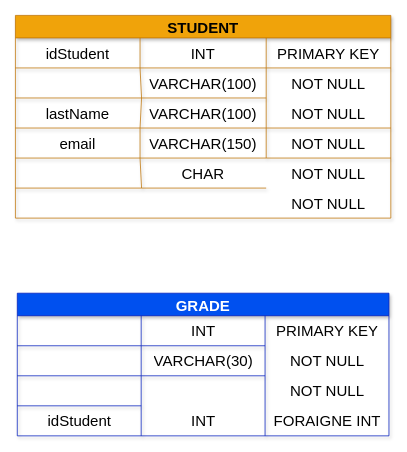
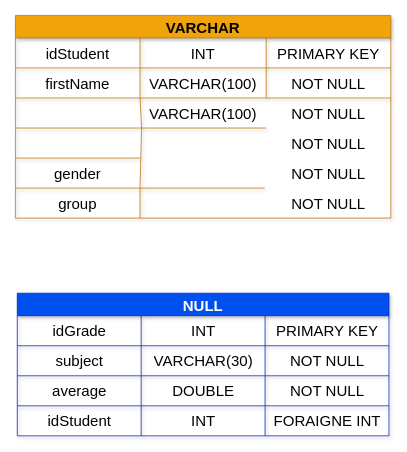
  <mxCell id="0" />
  <mxCell id="1" parent="0" />
- <mxCell id="2" value="STUDENT" style="shape=table;startSize=30;container=1;collapsible=0;childLayout=tableLayout;fontStyle=1;align=center;pointerEvents=1;shadow=1;fontSize=20;fillColor=#f0a30a;fontColor=#000000;strokeColor=#BD7000;gradientColor=none;swimlaneFillColor=none;rounded=0;" parent="1" vertex="1"><mxGeometry x="20" y="20" width="500" height="270" as="geometry" /></mxCell>
+ <mxCell id="2" value="VARCHAR" style="shape=table;startSize=30;container=1;collapsible=0;childLayout=tableLayout;fontStyle=1;align=center;pointerEvents=1;shadow=1;fontSize=20;fillColor=#f0a30a;fontColor=#000000;strokeColor=#BD7000;gradientColor=none;swimlaneFillColor=none;rounded=0;" parent="1" vertex="1"><mxGeometry x="20" y="20" width="500" height="270" as="geometry" /></mxCell>
  <mxCell id="3" value="" style="shape=partialRectangle;html=1;whiteSpace=wrap;collapsible=0;dropTarget=0;pointerEvents=0;fillColor=none;top=0;left=0;bottom=0;right=0;points=[[0,0.5],[1,0.5]];portConstraint=eastwest;shadow=1;fontSize=20;rounded=0;" parent="2" vertex="1"><mxGeometry y="30" width="500" height="40" as="geometry" /></mxCell>
  <mxCell id="4" value="idStudent" style="shape=partialRectangle;html=1;whiteSpace=wrap;connectable=0;fillColor=none;top=0;left=0;bottom=0;right=0;overflow=hidden;pointerEvents=1;shadow=1;fontSize=20;rounded=0;" parent="3" vertex="1"><mxGeometry width="166" height="40" as="geometry"><mxRectangle width="166" height="40" as="alternateBounds" /></mxGeometry></mxCell>
  <mxCell id="5" value="INT" style="shape=partialRectangle;html=1;whiteSpace=wrap;connectable=0;fillColor=none;top=0;left=0;bottom=0;right=0;overflow=hidden;pointerEvents=1;shadow=1;fontSize=20;rounded=0;" parent="3" vertex="1"><mxGeometry x="166" width="168" height="40" as="geometry"><mxRectangle width="168" height="40" as="alternateBounds" /></mxGeometry></mxCell>
  <mxCell id="6" value="PRIMARY KEY" style="shape=partialRectangle;html=1;whiteSpace=wrap;connectable=0;fillColor=none;top=0;left=0;bottom=0;right=0;overflow=hidden;pointerEvents=1;shadow=1;fontSize=20;rounded=0;" parent="3" vertex="1"><mxGeometry x="334" width="166" height="40" as="geometry"><mxRectangle width="166" height="40" as="alternateBounds" /></mxGeometry></mxCell>
  <mxCell id="7" value="" style="shape=partialRectangle;html=1;whiteSpace=wrap;collapsible=0;dropTarget=0;pointerEvents=0;fillColor=none;top=0;left=0;bottom=0;right=0;points=[[0,0.5],[1,0.5]];portConstraint=eastwest;shadow=1;fontSize=20;rounded=0;" parent="2" vertex="1"><mxGeometry y="70" width="500" height="40" as="geometry" /></mxCell>
+ <mxCell id="8" value="firstName" style="shape=partialRectangle;html=1;whiteSpace=wrap;connectable=0;fillColor=none;top=0;left=0;bottom=0;right=0;overflow=hidden;pointerEvents=1;shadow=1;fontSize=20;rounded=0;" parent="7" vertex="1"><mxGeometry width="166" height="40" as="geometry"><mxRectangle width="166" height="40" as="alternateBounds" /></mxGeometry></mxCell>
  <mxCell id="9" value="VARCHAR(100)" style="shape=partialRectangle;html=1;whiteSpace=wrap;connectable=0;fillColor=none;top=0;left=0;bottom=0;right=0;overflow=hidden;pointerEvents=1;shadow=1;fontSize=20;rounded=0;" parent="7" vertex="1"><mxGeometry x="166" width="168" height="40" as="geometry"><mxRectangle width="168" height="40" as="alternateBounds" /></mxGeometry></mxCell>
  <mxCell id="10" value="NOT NULL" style="shape=partialRectangle;html=1;whiteSpace=wrap;connectable=0;fillColor=none;top=0;left=0;bottom=0;right=0;overflow=hidden;pointerEvents=1;shadow=1;fontSize=20;rounded=0;" parent="7" vertex="1"><mxGeometry x="334" width="166" height="40" as="geometry"><mxRectangle width="166" height="40" as="alternateBounds" /></mxGeometry></mxCell>
  <mxCell id="11" value="" style="shape=partialRectangle;html=1;whiteSpace=wrap;collapsible=0;dropTarget=0;pointerEvents=0;fillColor=none;top=0;left=0;bottom=0;right=0;points=[[0,0.5],[1,0.5]];portConstraint=eastwest;shadow=1;fontSize=20;rounded=0;" parent="2" vertex="1"><mxGeometry y="110" width="500" height="40" as="geometry" /></mxCell>
- <mxCell id="12" value="lastName" style="shape=partialRectangle;html=1;whiteSpace=wrap;connectable=0;fillColor=none;top=0;left=0;bottom=0;right=0;overflow=hidden;pointerEvents=1;shadow=1;fontSize=20;rounded=0;" parent="11" vertex="1"><mxGeometry width="166" height="40" as="geometry"><mxRectangle width="166" height="40" as="alternateBounds" /></mxGeometry></mxCell>
  <mxCell id="13" value="VARCHAR(100)" style="shape=partialRectangle;html=1;whiteSpace=wrap;connectable=0;fillColor=none;top=0;left=0;bottom=0;right=0;overflow=hidden;pointerEvents=1;shadow=1;fontSize=20;rounded=0;" parent="11" vertex="1"><mxGeometry x="166" width="168" height="40" as="geometry"><mxRectangle width="168" height="40" as="alternateBounds" /></mxGeometry></mxCell>
  <mxCell id="14" value="NOT NULL" style="shape=partialRectangle;html=1;whiteSpace=wrap;connectable=0;fillColor=none;top=0;left=0;bottom=0;right=0;overflow=hidden;pointerEvents=1;shadow=1;fontSize=20;rounded=0;" parent="11" vertex="1"><mxGeometry x="334" width="166" height="40" as="geometry"><mxRectangle width="166" height="40" as="alternateBounds" /></mxGeometry></mxCell>
  <mxCell id="15" style="shape=partialRectangle;html=1;whiteSpace=wrap;collapsible=0;dropTarget=0;pointerEvents=0;fillColor=none;top=0;left=0;bottom=0;right=0;points=[[0,0.5],[1,0.5]];portConstraint=eastwest;shadow=1;fontSize=20;rounded=0;" parent="2" vertex="1"><mxGeometry y="150" width="500" height="40" as="geometry" /></mxCell>
- <mxCell id="16" value="email" style="shape=partialRectangle;html=1;whiteSpace=wrap;connectable=0;fillColor=none;top=0;left=0;bottom=0;right=0;overflow=hidden;pointerEvents=1;shadow=1;fontSize=20;rounded=0;" parent="15" vertex="1"><mxGeometry width="166" height="40" as="geometry"><mxRectangle width="166" height="40" as="alternateBounds" /></mxGeometry></mxCell>
- <mxCell id="17" value="VARCHAR(150)" style="shape=partialRectangle;html=1;whiteSpace=wrap;connectable=0;fillColor=none;top=0;left=0;bottom=0;right=0;overflow=hidden;pointerEvents=1;shadow=1;fontSize=20;rounded=0;" parent="15" vertex="1"><mxGeometry x="166" width="168" height="40" as="geometry"><mxRectangle width="168" height="40" as="alternateBounds" /></mxGeometry></mxCell>
  <mxCell id="18" value="NOT NULL" style="shape=partialRectangle;html=1;whiteSpace=wrap;connectable=0;fillColor=none;top=0;left=0;bottom=0;right=0;overflow=hidden;pointerEvents=1;shadow=1;fontSize=20;rounded=0;" parent="15" vertex="1"><mxGeometry x="334" width="166" height="40" as="geometry"><mxRectangle width="166" height="40" as="alternateBounds" /></mxGeometry></mxCell>
  <mxCell id="19" style="shape=partialRectangle;html=1;whiteSpace=wrap;collapsible=0;dropTarget=0;pointerEvents=0;fillColor=none;top=0;left=0;bottom=0;right=0;points=[[0,0.5],[1,0.5]];portConstraint=eastwest;shadow=1;fontSize=20;rounded=0;" parent="2" vertex="1"><mxGeometry y="190" width="500" height="40" as="geometry" /></mxCell>
- <mxCell id="21" value="CHAR" style="shape=partialRectangle;html=1;whiteSpace=wrap;connectable=0;fillColor=none;top=0;left=0;bottom=0;right=0;overflow=hidden;pointerEvents=1;shadow=1;fontSize=20;rounded=0;" parent="19" vertex="1"><mxGeometry x="166" width="168" height="40" as="geometry"><mxRectangle width="168" height="40" as="alternateBounds" /></mxGeometry></mxCell>
+ <mxCell id="20" value="gender" style="shape=partialRectangle;html=1;whiteSpace=wrap;connectable=0;fillColor=none;top=0;left=0;bottom=0;right=0;overflow=hidden;pointerEvents=1;shadow=1;fontSize=20;rounded=0;" parent="19" vertex="1"><mxGeometry width="166" height="40" as="geometry"><mxRectangle width="166" height="40" as="alternateBounds" /></mxGeometry></mxCell>
  <mxCell id="22" value="NOT NULL" style="shape=partialRectangle;html=1;whiteSpace=wrap;connectable=0;fillColor=none;top=0;left=0;bottom=0;right=0;overflow=hidden;pointerEvents=1;shadow=1;fontSize=20;rounded=0;" parent="19" vertex="1"><mxGeometry x="334" width="166" height="40" as="geometry"><mxRectangle width="166" height="40" as="alternateBounds" /></mxGeometry></mxCell>
  <mxCell id="23" style="shape=partialRectangle;html=1;whiteSpace=wrap;collapsible=0;dropTarget=0;pointerEvents=0;fillColor=none;top=0;left=0;bottom=0;right=0;points=[[0,0.5],[1,0.5]];portConstraint=eastwest;shadow=1;fontSize=20;rounded=0;" parent="2" vertex="1"><mxGeometry y="230" width="500" height="40" as="geometry" /></mxCell>
+ <mxCell id="24" value="group" style="shape=partialRectangle;html=1;whiteSpace=wrap;connectable=0;fillColor=none;top=0;left=0;bottom=0;right=0;overflow=hidden;pointerEvents=1;shadow=1;fontSize=20;rounded=0;" parent="23" vertex="1"><mxGeometry width="166" height="40" as="geometry"><mxRectangle width="166" height="40" as="alternateBounds" /></mxGeometry></mxCell>
  <mxCell id="25" value="NOT NULL" style="shape=partialRectangle;html=1;whiteSpace=wrap;connectable=0;fillColor=none;top=0;left=0;bottom=0;right=0;overflow=hidden;pointerEvents=1;shadow=1;fontSize=20;rounded=0;" parent="23" vertex="1"><mxGeometry x="334" width="166" height="40" as="geometry"><mxRectangle width="166" height="40" as="alternateBounds" /></mxGeometry></mxCell>
- <mxCell id="26" value="GRADE" style="shape=table;startSize=30;container=1;collapsible=0;childLayout=tableLayout;fontStyle=1;align=center;pointerEvents=1;shadow=1;fontSize=20;fillColor=#0050ef;fontColor=#ffffff;strokeColor=#001DBC;rounded=0;" parent="1" vertex="1"><mxGeometry x="22.5" y="390" width="495" height="190" as="geometry" /></mxCell>
+ <mxCell id="26" value="NULL" style="shape=table;startSize=30;container=1;collapsible=0;childLayout=tableLayout;fontStyle=1;align=center;pointerEvents=1;shadow=1;fontSize=20;fillColor=#0050ef;fontColor=#ffffff;strokeColor=#001DBC;rounded=0;" parent="1" vertex="1"><mxGeometry x="22.5" y="390" width="495" height="190" as="geometry" /></mxCell>
  <mxCell id="27" value="" style="shape=partialRectangle;html=1;whiteSpace=wrap;collapsible=0;dropTarget=0;pointerEvents=0;fillColor=none;top=0;left=0;bottom=0;right=0;points=[[0,0.5],[1,0.5]];portConstraint=eastwest;shadow=1;fontSize=20;rounded=0;" parent="26" vertex="1"><mxGeometry y="30" width="495" height="40" as="geometry" /></mxCell>
+ <mxCell id="28" value="idGrade" style="shape=partialRectangle;html=1;whiteSpace=wrap;connectable=0;fillColor=none;top=0;left=0;bottom=0;right=0;overflow=hidden;pointerEvents=1;shadow=1;fontSize=20;rounded=0;" parent="27" vertex="1"><mxGeometry width="165" height="40" as="geometry"><mxRectangle width="165" height="40" as="alternateBounds" /></mxGeometry></mxCell>
  <mxCell id="29" value="INT" style="shape=partialRectangle;html=1;whiteSpace=wrap;connectable=0;fillColor=none;top=0;left=0;bottom=0;right=0;overflow=hidden;pointerEvents=1;shadow=1;fontSize=20;rounded=0;" parent="27" vertex="1"><mxGeometry x="165" width="165" height="40" as="geometry"><mxRectangle width="165" height="40" as="alternateBounds" /></mxGeometry></mxCell>
  <mxCell id="30" value="PRIMARY KEY" style="shape=partialRectangle;html=1;whiteSpace=wrap;connectable=0;fillColor=none;top=0;left=0;bottom=0;right=0;overflow=hidden;pointerEvents=1;shadow=1;fontSize=20;rounded=0;" parent="27" vertex="1"><mxGeometry x="330" width="165" height="40" as="geometry"><mxRectangle width="165" height="40" as="alternateBounds" /></mxGeometry></mxCell>
  <mxCell id="31" value="" style="shape=partialRectangle;html=1;whiteSpace=wrap;collapsible=0;dropTarget=0;pointerEvents=0;fillColor=none;top=0;left=0;bottom=0;right=0;points=[[0,0.5],[1,0.5]];portConstraint=eastwest;shadow=1;fontSize=20;rounded=0;" parent="26" vertex="1"><mxGeometry y="70" width="495" height="40" as="geometry" /></mxCell>
+ <mxCell id="32" value="subject" style="shape=partialRectangle;html=1;whiteSpace=wrap;connectable=0;fillColor=none;top=0;left=0;bottom=0;right=0;overflow=hidden;pointerEvents=1;shadow=1;fontSize=20;rounded=0;" parent="31" vertex="1"><mxGeometry width="165" height="40" as="geometry"><mxRectangle width="165" height="40" as="alternateBounds" /></mxGeometry></mxCell>
  <mxCell id="33" value="VARCHAR(30)" style="shape=partialRectangle;html=1;whiteSpace=wrap;connectable=0;fillColor=none;top=0;left=0;bottom=0;right=0;overflow=hidden;pointerEvents=1;shadow=1;fontSize=20;rounded=0;" parent="31" vertex="1"><mxGeometry x="165" width="165" height="40" as="geometry"><mxRectangle width="165" height="40" as="alternateBounds" /></mxGeometry></mxCell>
  <mxCell id="34" value="NOT NULL" style="shape=partialRectangle;html=1;whiteSpace=wrap;connectable=0;fillColor=none;top=0;left=0;bottom=0;right=0;overflow=hidden;pointerEvents=1;shadow=1;fontSize=20;rounded=0;" parent="31" vertex="1"><mxGeometry x="330" width="165" height="40" as="geometry"><mxRectangle width="165" height="40" as="alternateBounds" /></mxGeometry></mxCell>
  <mxCell id="35" value="" style="shape=partialRectangle;html=1;whiteSpace=wrap;collapsible=0;dropTarget=0;pointerEvents=0;fillColor=none;top=0;left=0;bottom=0;right=0;points=[[0,0.5],[1,0.5]];portConstraint=eastwest;shadow=1;fontSize=20;rounded=0;" parent="26" vertex="1"><mxGeometry y="110" width="495" height="40" as="geometry" /></mxCell>
+ <mxCell id="36" value="average" style="shape=partialRectangle;html=1;whiteSpace=wrap;connectable=0;fillColor=none;top=0;left=0;bottom=0;right=0;overflow=hidden;pointerEvents=1;shadow=1;fontSize=20;rounded=0;" parent="35" vertex="1"><mxGeometry width="165" height="40" as="geometry"><mxRectangle width="165" height="40" as="alternateBounds" /></mxGeometry></mxCell>
+ <mxCell id="37" value="DOUBLE" style="shape=partialRectangle;html=1;whiteSpace=wrap;connectable=0;fillColor=none;top=0;left=0;bottom=0;right=0;overflow=hidden;pointerEvents=1;shadow=1;fontSize=20;rounded=0;" parent="35" vertex="1"><mxGeometry x="165" width="165" height="40" as="geometry"><mxRectangle width="165" height="40" as="alternateBounds" /></mxGeometry></mxCell>
  <mxCell id="38" value="NOT NULL" style="shape=partialRectangle;html=1;whiteSpace=wrap;connectable=0;fillColor=none;top=0;left=0;bottom=0;right=0;overflow=hidden;pointerEvents=1;shadow=1;fontSize=20;rounded=0;" parent="35" vertex="1"><mxGeometry x="330" width="165" height="40" as="geometry"><mxRectangle width="165" height="40" as="alternateBounds" /></mxGeometry></mxCell>
  <mxCell id="39" style="shape=partialRectangle;html=1;whiteSpace=wrap;collapsible=0;dropTarget=0;pointerEvents=0;fillColor=none;top=0;left=0;bottom=0;right=0;points=[[0,0.5],[1,0.5]];portConstraint=eastwest;shadow=1;fontSize=20;rounded=0;" parent="26" vertex="1"><mxGeometry y="150" width="495" height="40" as="geometry" /></mxCell>
  <mxCell id="40" value="idStudent" style="shape=partialRectangle;html=1;whiteSpace=wrap;connectable=0;fillColor=none;top=0;left=0;bottom=0;right=0;overflow=hidden;pointerEvents=1;shadow=1;fontSize=20;rounded=0;" parent="39" vertex="1"><mxGeometry width="165" height="40" as="geometry"><mxRectangle width="165" height="40" as="alternateBounds" /></mxGeometry></mxCell>
  <mxCell id="41" value="INT" style="shape=partialRectangle;html=1;whiteSpace=wrap;connectable=0;fillColor=none;top=0;left=0;bottom=0;right=0;overflow=hidden;pointerEvents=1;shadow=1;fontSize=20;rounded=0;" parent="39" vertex="1"><mxGeometry x="165" width="165" height="40" as="geometry"><mxRectangle width="165" height="40" as="alternateBounds" /></mxGeometry></mxCell>
  <mxCell id="42" value="FORAIGNE INT" style="shape=partialRectangle;html=1;whiteSpace=wrap;connectable=0;fillColor=none;top=0;left=0;bottom=0;right=0;overflow=hidden;pointerEvents=1;shadow=1;fontSize=20;rounded=0;" parent="39" vertex="1"><mxGeometry x="330" width="165" height="40" as="geometry"><mxRectangle width="165" height="40" as="alternateBounds" /></mxGeometry></mxCell>
